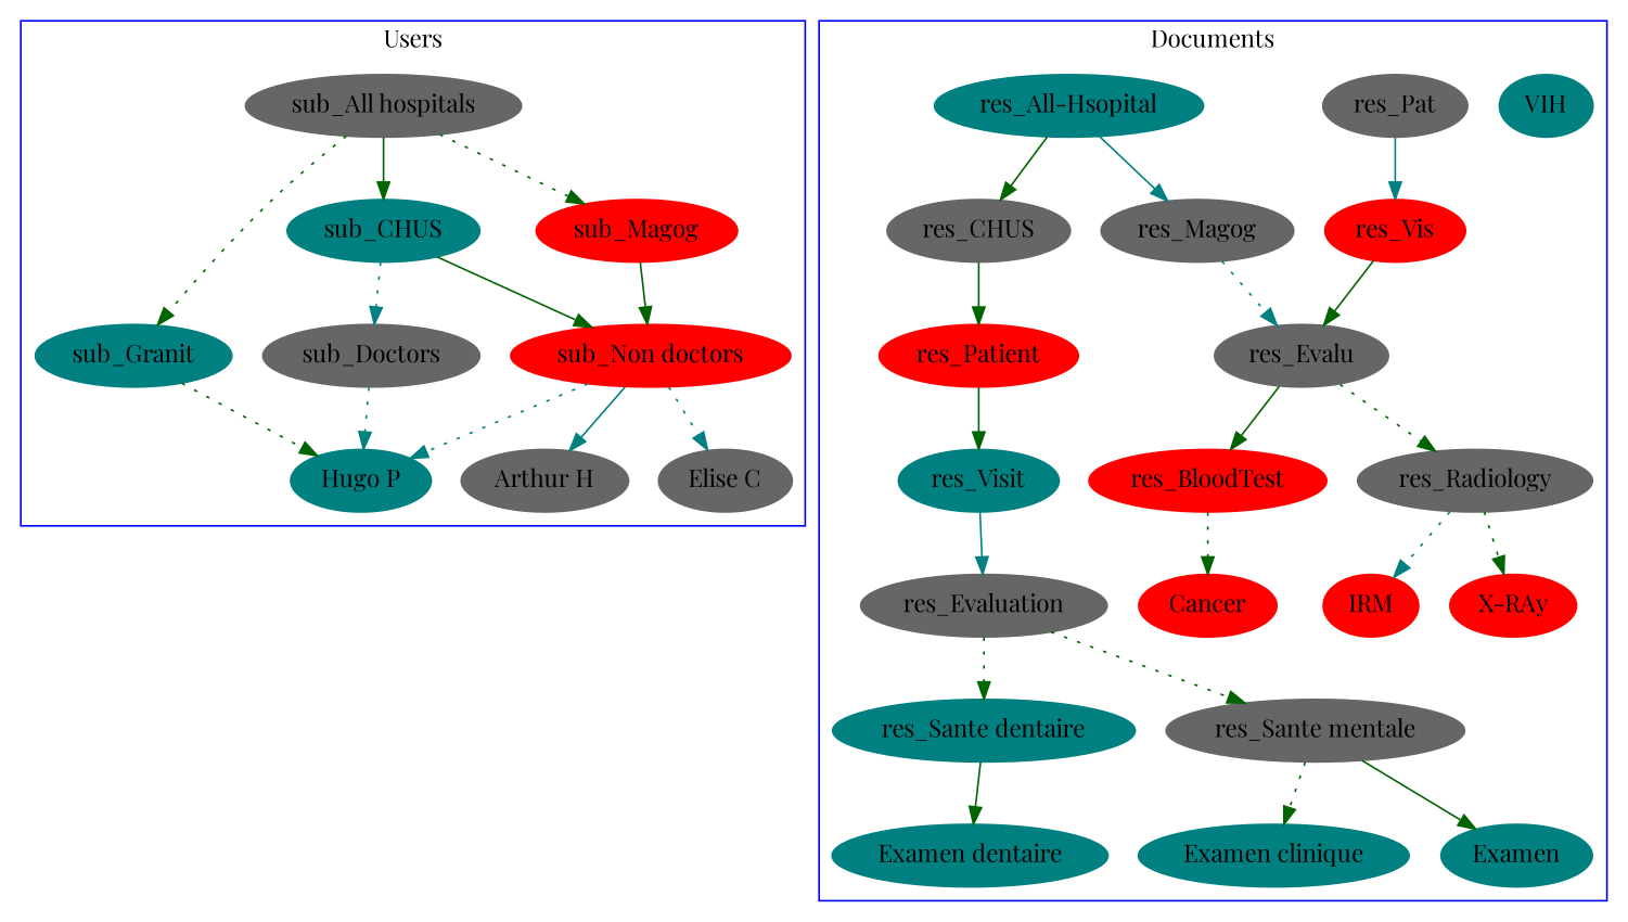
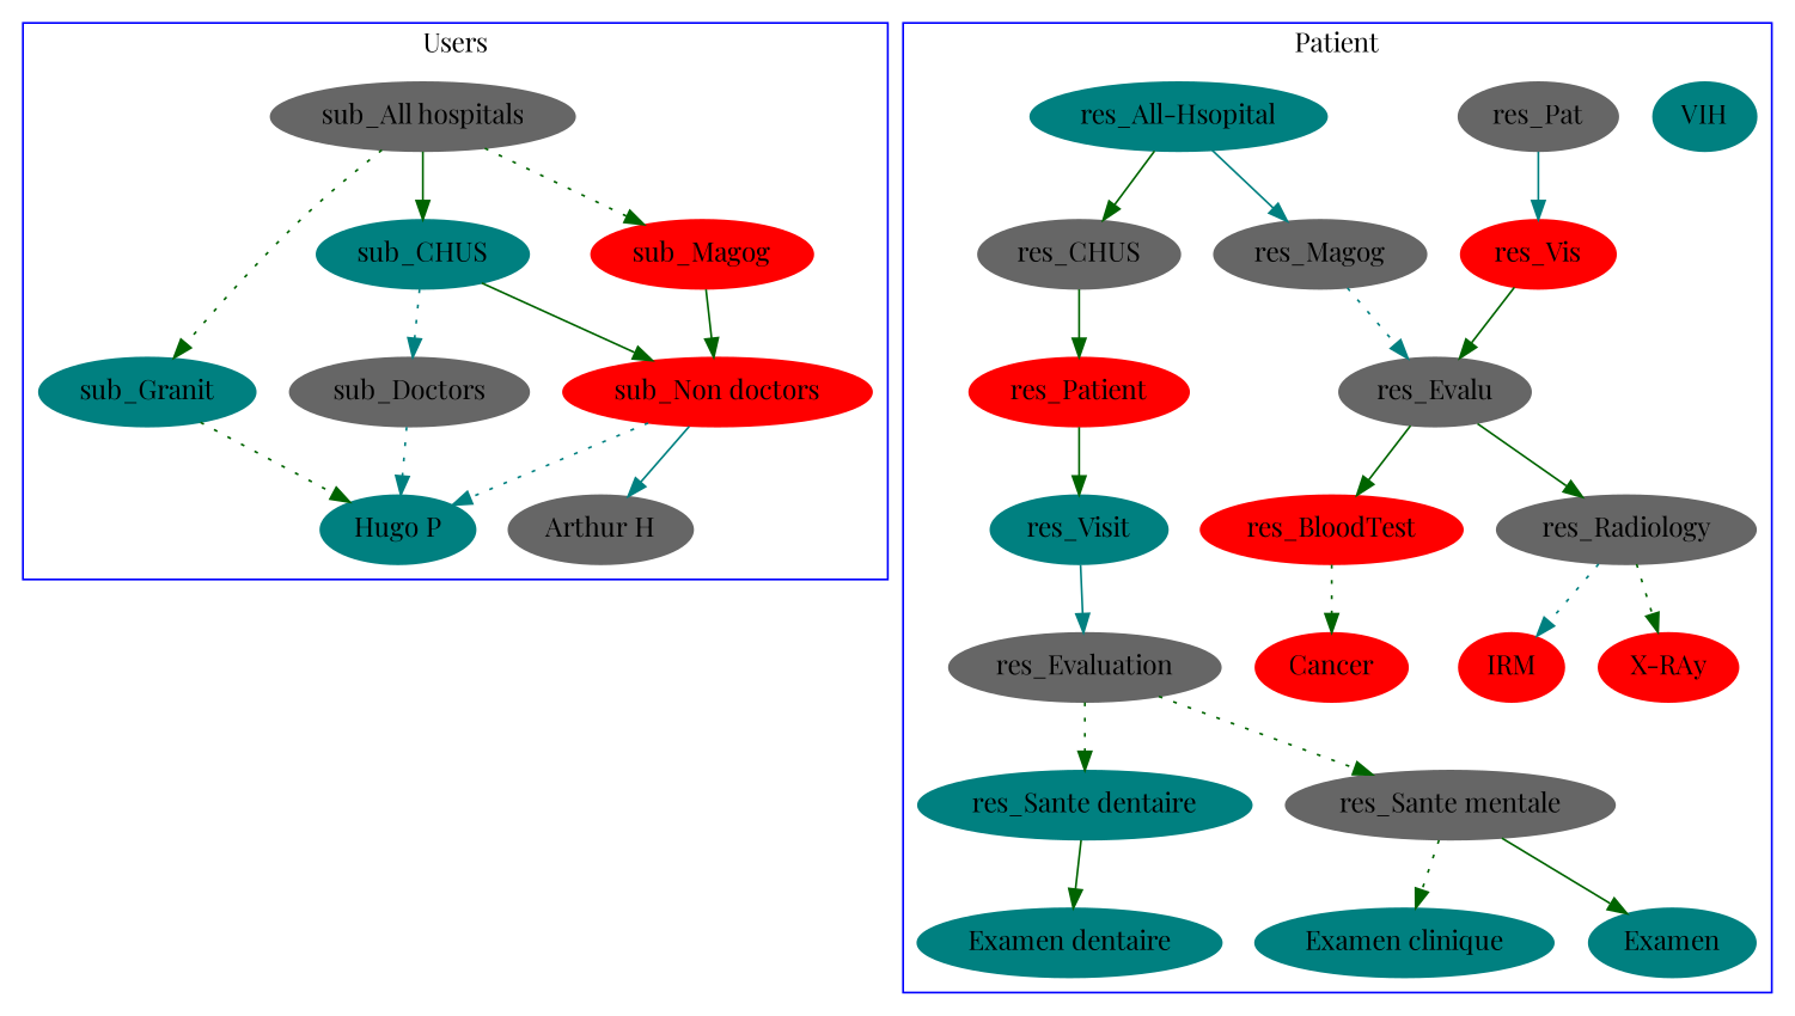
  digraph {
    fontname="Playfair Display"
    node [color=gray40 fontname="Playfair Display" style=filled]
    edge [color=darkgreen fontname="Playfair Display" style=solid]
    n1 [label="Arthur H"]
-   n2 [label="Elise C"]
    n3 [color=teal label="Hugo P"]
    "sub_Non doctors" [color=red]
    sub_Doctors
    sub_Granit [color=teal]
    sub_Magog [color=red]
    sub_CHUS [color=teal]
    "sub_All hospitals"
    n10 [color=teal label=VIH]
    n11 [color=teal label=Examen]
    n12 [color=teal label="Examen clinique"]
    n13 [color=teal label="Examen dentaire"]
    n14 [color=red label=IRM]
    n15 [color=red label="X-RAy"]
    n16 [color=red label=Cancer]
    "res_Sante dentaire" [color=teal]
    "res_Sante mentale"
    res_Radiology
    res_BloodTest [color=red]
    res_Evaluation
    res_Evalu
    res_Visit [color=teal]
    res_Vis [color=red]
    res_Pat
    res_Patient [color=red]
    res_Magog
    res_CHUS
    "res_All-Hsopital" [color=teal]
    subgraph cluster_1 {
      color=blue
      label=Users
      n1
-     n2
      n3
      "sub_Non doctors"
      sub_Doctors
      sub_Granit
      sub_Magog
      sub_CHUS
      "sub_All hospitals"
    }
    subgraph cluster_2 {
      color=blue
-     label=Documents
+     label=Patient
      n10
      n11
      n12
      n13
      n14
      n15
      n16
      "res_Sante dentaire"
      "res_Sante mentale"
      res_Radiology
      res_BloodTest
      res_Evaluation
      res_Evalu
      res_Visit
      res_Vis
      res_Pat
      res_Patient
      res_Magog
      res_CHUS
      "res_All-Hsopital"
    }
    "sub_Non doctors" -> n1 [color=teal]
-   "sub_Non doctors" -> n2 [color=teal style=dotted]
    "sub_Non doctors" -> n3 [color=teal style=dotted]
    sub_Doctors -> n3 [color=teal style=dotted]
    sub_Granit -> n3 [style=dotted]
    sub_Magog -> "sub_Non doctors"
    sub_CHUS -> "sub_Non doctors"
    sub_CHUS -> sub_Doctors [color=teal style=dotted]
    "sub_All hospitals" -> sub_Granit [style=dotted]
    "sub_All hospitals" -> sub_Magog [style=dotted]
    "sub_All hospitals" -> sub_CHUS
    "res_Sante dentaire" -> n13
    "res_Sante mentale" -> n11
    "res_Sante mentale" -> n12 [style=dotted]
    res_Radiology -> n14 [color=teal style=dotted]
    res_Radiology -> n15 [style=dotted]
    res_BloodTest -> n16 [style=dotted]
    res_Evaluation -> "res_Sante dentaire" [style=dotted]
    res_Evaluation -> "res_Sante mentale" [style=dotted]
-   res_Evalu -> res_Radiology [style=dotted]
+   res_Evalu -> res_Radiology
    res_Evalu -> res_BloodTest
    res_Visit -> res_Evaluation [color=teal]
    res_Vis -> res_Evalu
    res_Pat -> res_Vis [color=teal]
    res_Patient -> res_Visit
    res_Magog -> res_Evalu [color=teal style=dotted]
    res_CHUS -> res_Patient
    "res_All-Hsopital" -> res_Magog [color=teal]
    "res_All-Hsopital" -> res_CHUS
  }
